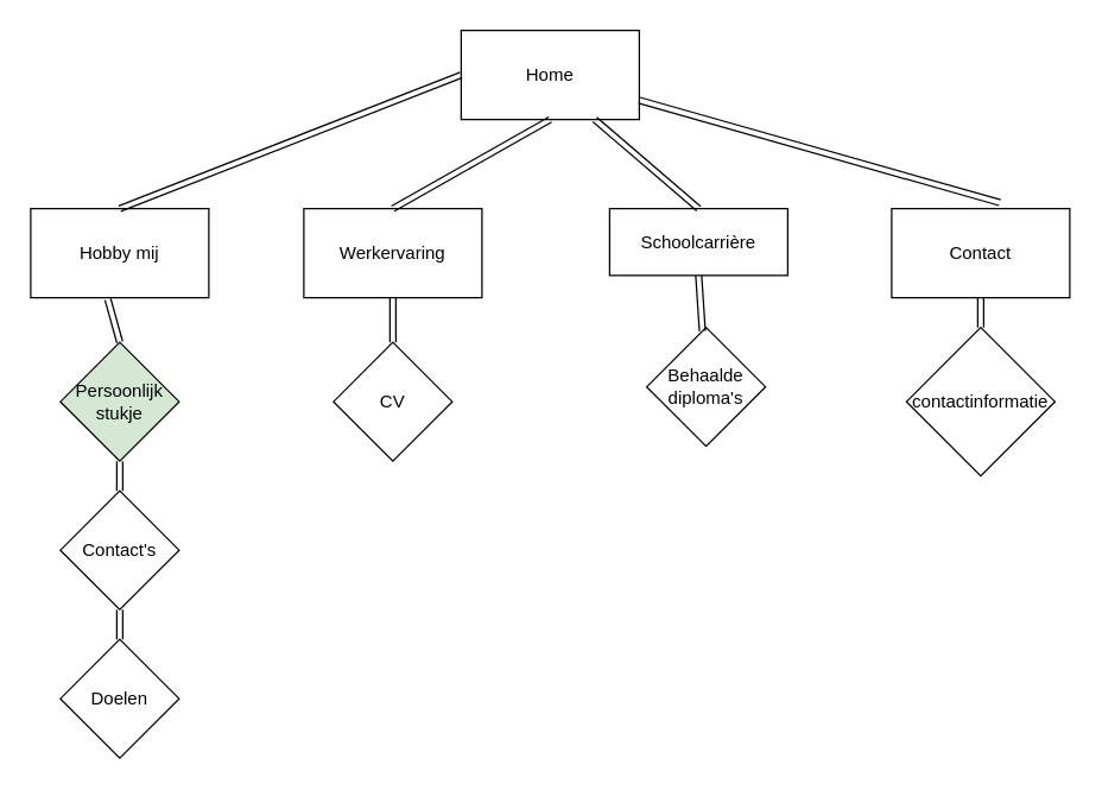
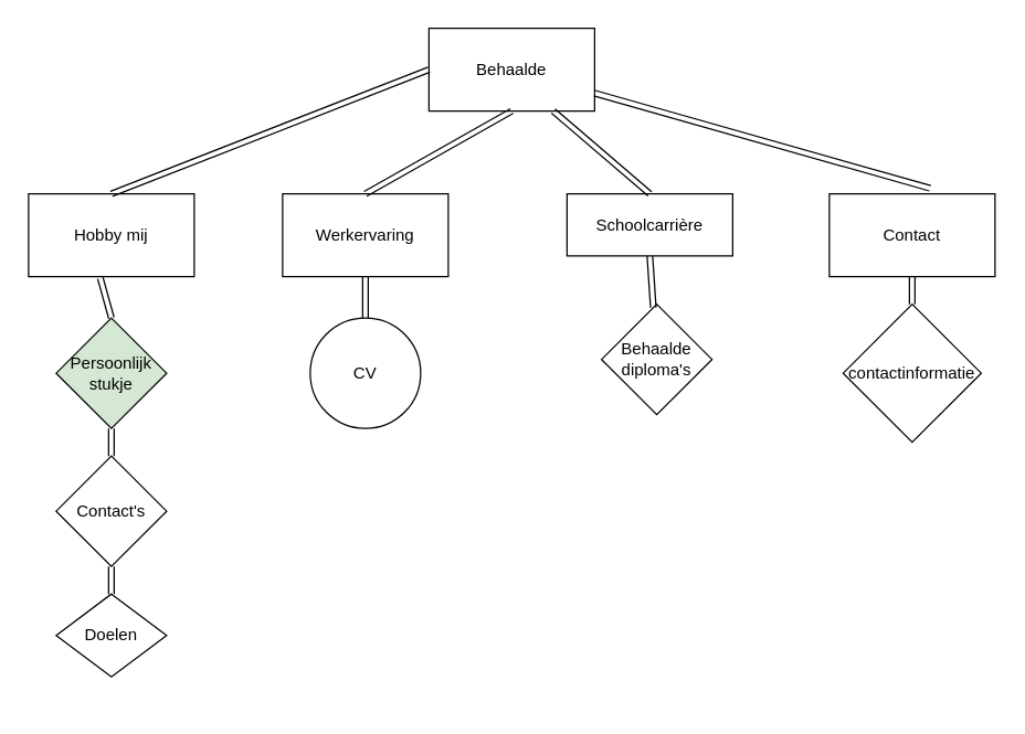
  <mxCell id="0" />
  <mxCell id="1" parent="0" />
- <mxCell id="2" value="Home" style="rounded=0;whiteSpace=wrap;html=1;" vertex="1" parent="1"><mxGeometry x="310" y="20" width="120" height="60" as="geometry" /></mxCell>
+ <mxCell id="2" value="Behaalde" style="rounded=0;whiteSpace=wrap;html=1;" vertex="1" parent="1"><mxGeometry x="310" y="20" width="120" height="60" as="geometry" /></mxCell>
  <mxCell id="3" value="Hobby mij" style="rounded=0;whiteSpace=wrap;html=1;" vertex="1" parent="1"><mxGeometry x="20" y="140" width="120" height="60" as="geometry" /></mxCell>
  <mxCell id="4" value="Werkervaring" style="rounded=0;whiteSpace=wrap;html=1;" vertex="1" parent="1"><mxGeometry x="204" y="140" width="120" height="60" as="geometry" /></mxCell>
  <mxCell id="5" value="Schoolcarrière" style="rounded=0;whiteSpace=wrap;html=1;" vertex="1" parent="1"><mxGeometry x="410" y="140" width="120" height="45" as="geometry" /></mxCell>
  <mxCell id="6" value="Contact" style="rounded=0;whiteSpace=wrap;html=1;" vertex="1" parent="1"><mxGeometry x="600" y="140" width="120" height="60" as="geometry" /></mxCell>
  <mxCell id="7" value="Persoonlijk stukje" style="rhombus;whiteSpace=wrap;html=1;fillColor=#d5e8d4;" vertex="1" parent="1"><mxGeometry x="40" y="230" width="80" height="80" as="geometry" /></mxCell>
  <mxCell id="8" value="Contact's" style="rhombus;whiteSpace=wrap;html=1;" vertex="1" parent="1"><mxGeometry x="40" y="330" width="80" height="80" as="geometry" /></mxCell>
- <mxCell id="9" value="Doelen" style="rhombus;whiteSpace=wrap;html=1;" vertex="1" parent="1"><mxGeometry x="40" y="430" width="80" height="80" as="geometry" /></mxCell>
- <mxCell id="10" value="CV" style="rhombus;whiteSpace=wrap;html=1;" vertex="1" parent="1"><mxGeometry x="224" y="230" width="80" height="80" as="geometry" /></mxCell>
+ <mxCell id="9" value="Doelen" style="rhombus;whiteSpace=wrap;html=1;" vertex="1" parent="1"><mxGeometry x="40" y="430" width="80" height="60" as="geometry" /></mxCell>
+ <mxCell id="10" value="CV" style="ellipse;whiteSpace=wrap;html=1;" vertex="1" parent="1"><mxGeometry x="224" y="230" width="80" height="80" as="geometry" /></mxCell>
  <mxCell id="11" value="contactinformatie" style="rhombus;whiteSpace=wrap;html=1;" vertex="1" parent="1"><mxGeometry x="610" y="220" width="100" height="100" as="geometry" /></mxCell>
  <mxCell id="12" value="Behaalde diploma's" style="rhombus;whiteSpace=wrap;html=1;" vertex="1" parent="1"><mxGeometry x="435" y="220" width="80" height="80" as="geometry" /></mxCell>
  <mxCell id="13" value="" style="shape=link;html=1;rounded=0;exitX=0.5;exitY=1;exitDx=0;exitDy=0;entryX=0.5;entryY=0;entryDx=0;entryDy=0;" edge="1" parent="1" source="2" target="4"><mxGeometry width="100" relative="1" as="geometry"><mxPoint x="270" y="280" as="sourcePoint" /><mxPoint x="370" y="280" as="targetPoint" /></mxGeometry></mxCell>
  <mxCell id="14" value="" style="shape=link;html=1;rounded=0;exitX=0.5;exitY=0;exitDx=0;exitDy=0;" edge="1" parent="1" source="3"><mxGeometry width="100" relative="1" as="geometry"><mxPoint x="210" y="50" as="sourcePoint" /><mxPoint x="310" y="50" as="targetPoint" /></mxGeometry></mxCell>
  <mxCell id="15" value="" style="shape=link;html=1;rounded=0;entryX=0.5;entryY=0;entryDx=0;entryDy=0;" edge="1" parent="1" target="5"><mxGeometry width="100" relative="1" as="geometry"><mxPoint x="400" y="80" as="sourcePoint" /><mxPoint x="500" y="80" as="targetPoint" /></mxGeometry></mxCell>
  <mxCell id="16" value="" style="shape=link;html=1;rounded=0;entryX=0.608;entryY=-0.067;entryDx=0;entryDy=0;entryPerimeter=0;" edge="1" parent="1" source="2" target="6"><mxGeometry width="100" relative="1" as="geometry"><mxPoint x="430" y="50" as="sourcePoint" /><mxPoint x="530" y="50" as="targetPoint" /></mxGeometry></mxCell>
  <mxCell id="17" value="" style="shape=link;html=1;rounded=0;exitX=0.433;exitY=1.017;exitDx=0;exitDy=0;exitPerimeter=0;entryX=0.5;entryY=0;entryDx=0;entryDy=0;" edge="1" parent="1" source="3" target="7"><mxGeometry width="100" relative="1" as="geometry"><mxPoint x="40" y="220" as="sourcePoint" /><mxPoint x="140" y="220" as="targetPoint" /></mxGeometry></mxCell>
  <mxCell id="18" value="" style="shape=link;html=1;rounded=0;exitX=0.5;exitY=1;exitDx=0;exitDy=0;" edge="1" parent="1" source="7" target="8"><mxGeometry width="100" relative="1" as="geometry"><mxPoint x="120" y="310" as="sourcePoint" /><mxPoint x="220" y="310" as="targetPoint" /></mxGeometry></mxCell>
  <mxCell id="19" value="" style="shape=link;html=1;rounded=0;exitX=0.5;exitY=1;exitDx=0;exitDy=0;entryX=0.5;entryY=0;entryDx=0;entryDy=0;" edge="1" parent="1" source="8" target="9"><mxGeometry width="100" relative="1" as="geometry"><mxPoint x="130" y="400" as="sourcePoint" /><mxPoint x="230" y="400" as="targetPoint" /></mxGeometry></mxCell>
  <mxCell id="20" value="" style="shape=link;html=1;rounded=0;exitX=0.5;exitY=1;exitDx=0;exitDy=0;entryX=0.5;entryY=0;entryDx=0;entryDy=0;" edge="1" parent="1" source="4" target="10"><mxGeometry width="100" relative="1" as="geometry"><mxPoint x="310" y="330" as="sourcePoint" /><mxPoint x="410" y="330" as="targetPoint" /></mxGeometry></mxCell>
  <mxCell id="21" value="" style="shape=link;html=1;rounded=0;exitX=0.5;exitY=1;exitDx=0;exitDy=0;" edge="1" parent="1" source="5" target="12"><mxGeometry width="100" relative="1" as="geometry"><mxPoint x="500" y="220" as="sourcePoint" /><mxPoint x="600" y="220" as="targetPoint" /></mxGeometry></mxCell>
  <mxCell id="22" value="" style="shape=link;html=1;rounded=0;exitX=0.5;exitY=1;exitDx=0;exitDy=0;" edge="1" parent="1" source="6"><mxGeometry width="100" relative="1" as="geometry"><mxPoint x="560" y="340" as="sourcePoint" /><mxPoint x="660" y="220" as="targetPoint" /></mxGeometry></mxCell>
